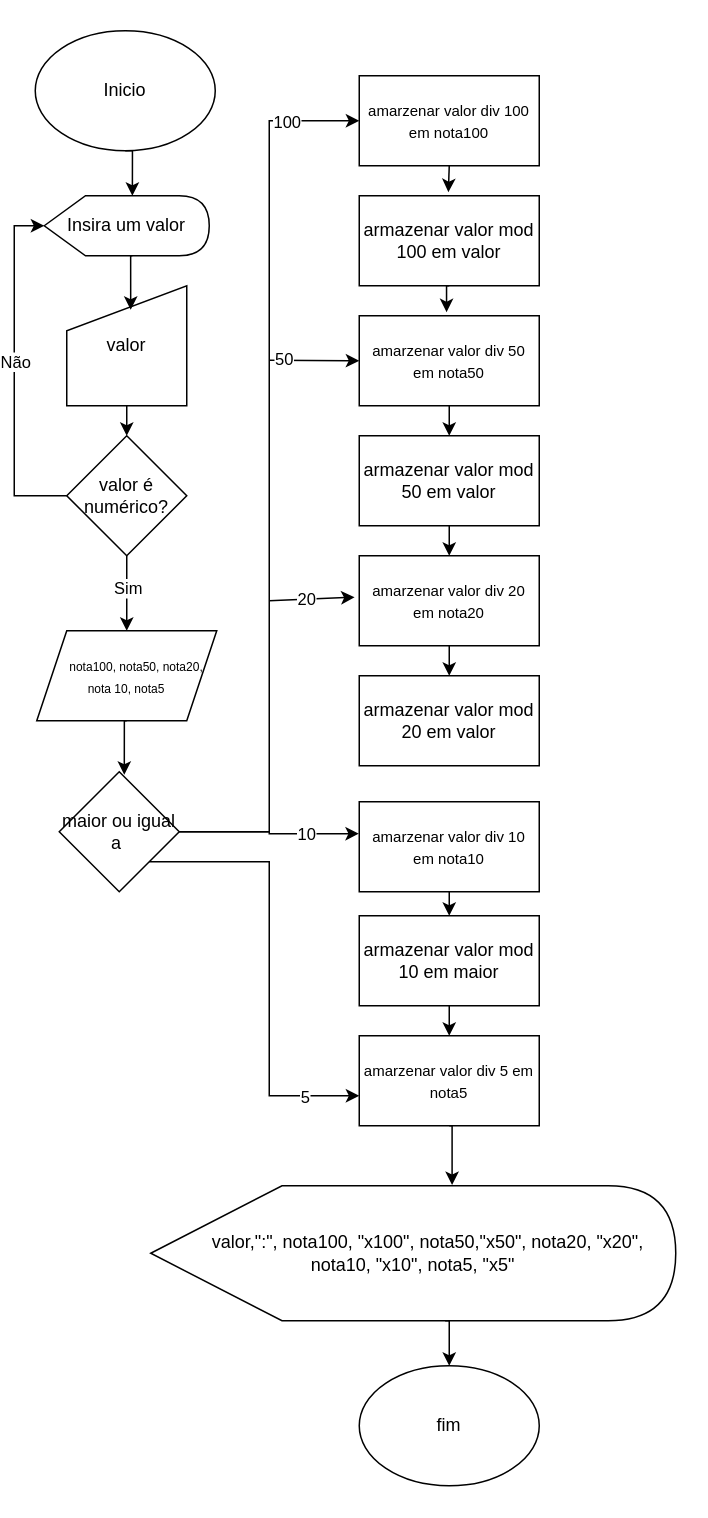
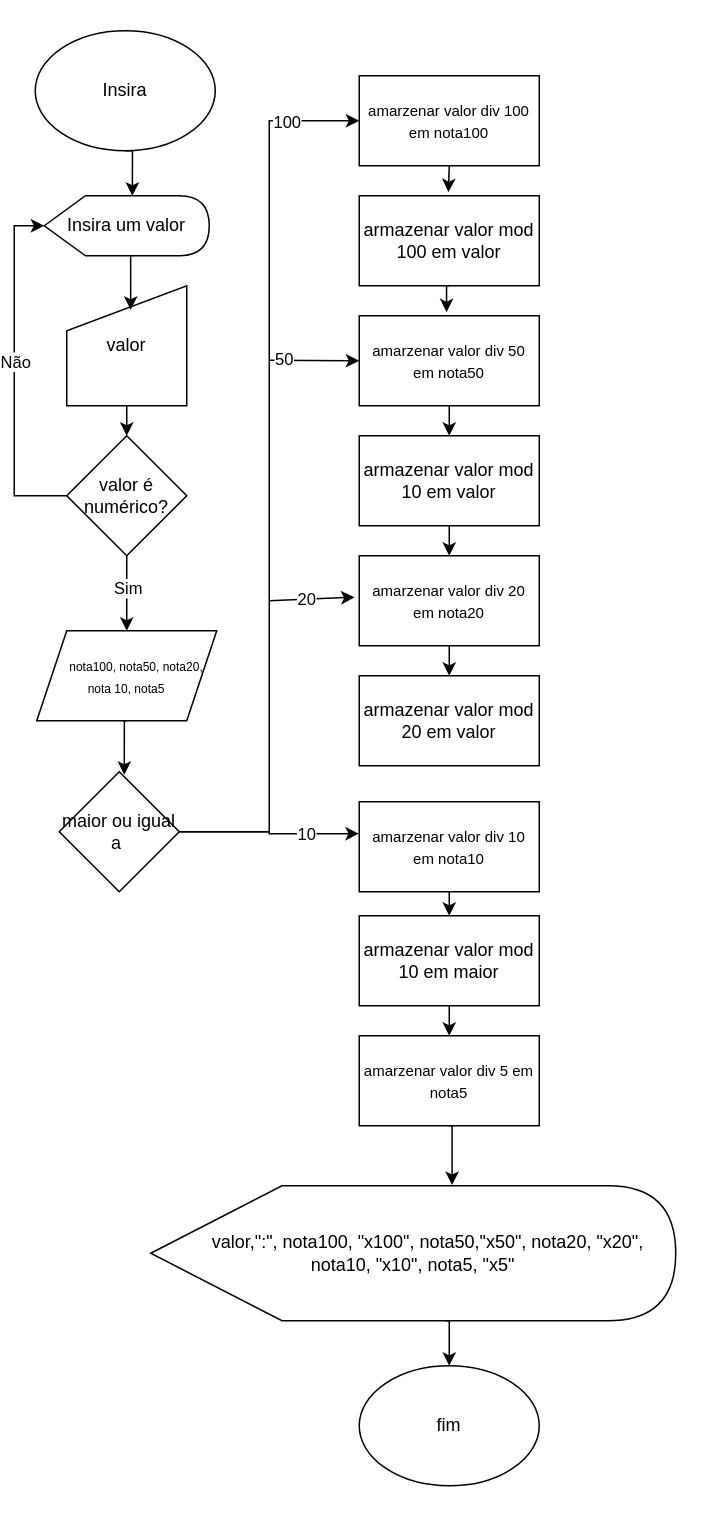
  <mxCell id="0" />
  <mxCell id="1" parent="0" />
- <mxCell id="2" value="Inicio" style="ellipse;whiteSpace=wrap;html=1;" vertex="1" parent="1"><mxGeometry x="20" y="20" width="120" height="80" as="geometry" /></mxCell>
+ <mxCell id="2" value="Insira" style="ellipse;whiteSpace=wrap;html=1;" vertex="1" parent="1"><mxGeometry x="20" y="20" width="120" height="80" as="geometry" /></mxCell>
  <mxCell id="3" value="Insira um valor" style="shape=display;whiteSpace=wrap;html=1;" vertex="1" parent="1"><mxGeometry x="26" y="130" width="110" height="40" as="geometry" /></mxCell>
  <mxCell id="4" style="edgeStyle=orthogonalEdgeStyle;rounded=0;orthogonalLoop=1;jettySize=auto;html=1;exitX=0.5;exitY=1;exitDx=0;exitDy=0;entryX=0.5;entryY=0;entryDx=0;entryDy=0;" edge="1" parent="1" source="5" target="10"><mxGeometry relative="1" as="geometry" /></mxCell>
  <mxCell id="5" value="valor" style="shape=manualInput;whiteSpace=wrap;html=1;" vertex="1" parent="1"><mxGeometry x="41" y="190" width="80" height="80" as="geometry" /></mxCell>
  <mxCell id="6" style="edgeStyle=orthogonalEdgeStyle;rounded=0;orthogonalLoop=1;jettySize=auto;html=1;exitX=0.5;exitY=1;exitDx=0;exitDy=0;entryX=0;entryY=0;entryDx=58.75;entryDy=0;entryPerimeter=0;" edge="1" parent="1" source="2" target="3"><mxGeometry relative="1" as="geometry" /></mxCell>
  <mxCell id="7" style="edgeStyle=orthogonalEdgeStyle;rounded=0;orthogonalLoop=1;jettySize=auto;html=1;exitX=0;exitY=0;exitDx=58.75;exitDy=40;exitPerimeter=0;entryX=0.533;entryY=0.2;entryDx=0;entryDy=0;entryPerimeter=0;" edge="1" parent="1" source="3" target="5"><mxGeometry relative="1" as="geometry" /></mxCell>
  <mxCell id="8" style="edgeStyle=orthogonalEdgeStyle;rounded=0;orthogonalLoop=1;jettySize=auto;html=1;exitX=0.5;exitY=1;exitDx=0;exitDy=0;entryX=0.5;entryY=0;entryDx=0;entryDy=0;" edge="1" parent="1" source="10" target="13"><mxGeometry relative="1" as="geometry"><mxPoint x="81.238" y="410" as="targetPoint" /><Array as="points"><mxPoint x="81" y="420" /></Array></mxGeometry></mxCell>
  <mxCell id="9" value="Sim" style="edgeLabel;html=1;align=center;verticalAlign=middle;resizable=0;points=[];" vertex="1" connectable="0" parent="8"><mxGeometry x="-0.144" relative="1" as="geometry"><mxPoint as="offset" /></mxGeometry></mxCell>
  <mxCell id="10" value="valor é numérico?" style="rhombus;whiteSpace=wrap;html=1;" vertex="1" parent="1"><mxGeometry x="41" y="290" width="80" height="80" as="geometry" /></mxCell>
  <mxCell id="11" style="edgeStyle=orthogonalEdgeStyle;rounded=0;orthogonalLoop=1;jettySize=auto;html=1;exitX=0;exitY=0.5;exitDx=0;exitDy=0;entryX=0;entryY=0.5;entryDx=0;entryDy=0;entryPerimeter=0;" edge="1" parent="1" source="10" target="3"><mxGeometry relative="1" as="geometry" /></mxCell>
  <mxCell id="12" value="Não" style="edgeLabel;html=1;align=center;verticalAlign=middle;resizable=0;points=[];" vertex="1" connectable="0" parent="11"><mxGeometry x="0.061" relative="1" as="geometry"><mxPoint as="offset" /></mxGeometry></mxCell>
  <mxCell id="13" value="&lt;span style=&quot;font-size: 8px;&quot;&gt;&amp;nbsp; &amp;nbsp; &amp;nbsp; nota100, nota50, nota20, nota 10, nota5&lt;/span&gt;" style="shape=parallelogram;perimeter=parallelogramPerimeter;whiteSpace=wrap;html=1;fixedSize=1;" vertex="1" parent="1"><mxGeometry x="21" y="420" width="120" height="60" as="geometry" /></mxCell>
  <mxCell id="14" style="edgeStyle=orthogonalEdgeStyle;rounded=0;orthogonalLoop=1;jettySize=auto;html=1;exitX=1;exitY=0.5;exitDx=0;exitDy=0;entryX=0;entryY=0.5;entryDx=0;entryDy=0;" edge="1" parent="1" source="16" target="18"><mxGeometry relative="1" as="geometry" /></mxCell>
  <mxCell id="15" value="100" style="edgeLabel;html=1;align=center;verticalAlign=middle;resizable=0;points=[];" vertex="1" connectable="0" parent="14"><mxGeometry x="0.836" relative="1" as="geometry"><mxPoint as="offset" /></mxGeometry></mxCell>
  <mxCell id="16" value="maior ou igual a&amp;nbsp;" style="rhombus;whiteSpace=wrap;html=1;" vertex="1" parent="1"><mxGeometry x="36" y="514" width="80" height="80" as="geometry" /></mxCell>
  <mxCell id="17" style="edgeStyle=orthogonalEdgeStyle;rounded=0;orthogonalLoop=1;jettySize=auto;html=1;exitX=0.5;exitY=1;exitDx=0;exitDy=0;entryX=0.542;entryY=0.025;entryDx=0;entryDy=0;entryPerimeter=0;" edge="1" parent="1" source="13" target="16"><mxGeometry relative="1" as="geometry" /></mxCell>
  <mxCell id="18" value="&lt;font size=&quot;1&quot;&gt;amarzenar valor div 100 em nota100&lt;/font&gt;" style="rounded=0;whiteSpace=wrap;html=1;" vertex="1" parent="1"><mxGeometry x="236" y="50" width="120" height="60" as="geometry" /></mxCell>
  <mxCell id="19" value="armazenar valor mod 100 em valor" style="rounded=0;whiteSpace=wrap;html=1;" vertex="1" parent="1"><mxGeometry x="236" y="130" width="120" height="60" as="geometry" /></mxCell>
  <mxCell id="20" style="edgeStyle=orthogonalEdgeStyle;rounded=0;orthogonalLoop=1;jettySize=auto;html=1;exitX=0.5;exitY=1;exitDx=0;exitDy=0;entryX=0.495;entryY=-0.04;entryDx=0;entryDy=0;entryPerimeter=0;" edge="1" parent="1" source="18" target="19"><mxGeometry relative="1" as="geometry" /></mxCell>
  <mxCell id="21" style="edgeStyle=orthogonalEdgeStyle;rounded=0;orthogonalLoop=1;jettySize=auto;html=1;exitX=0.5;exitY=1;exitDx=0;exitDy=0;entryX=0.5;entryY=0;entryDx=0;entryDy=0;" edge="1" parent="1" source="22" target="25"><mxGeometry relative="1" as="geometry" /></mxCell>
  <mxCell id="22" value="&lt;font size=&quot;1&quot;&gt;amarzenar valor div 50 em nota50&lt;/font&gt;" style="rounded=0;whiteSpace=wrap;html=1;" vertex="1" parent="1"><mxGeometry x="236" y="210" width="120" height="60" as="geometry" /></mxCell>
  <mxCell id="23" style="edgeStyle=orthogonalEdgeStyle;rounded=0;orthogonalLoop=1;jettySize=auto;html=1;exitX=0.5;exitY=1;exitDx=0;exitDy=0;entryX=0.485;entryY=-0.04;entryDx=0;entryDy=0;entryPerimeter=0;" edge="1" parent="1" source="19" target="22"><mxGeometry relative="1" as="geometry" /></mxCell>
  <mxCell id="24" style="edgeStyle=orthogonalEdgeStyle;rounded=0;orthogonalLoop=1;jettySize=auto;html=1;exitX=0.5;exitY=1;exitDx=0;exitDy=0;entryX=0.5;entryY=0;entryDx=0;entryDy=0;" edge="1" parent="1" source="25" target="27"><mxGeometry relative="1" as="geometry" /></mxCell>
- <mxCell id="25" value="armazenar valor mod 50 em valor" style="rounded=0;whiteSpace=wrap;html=1;" vertex="1" parent="1"><mxGeometry x="236" y="290" width="120" height="60" as="geometry" /></mxCell>
+ <mxCell id="25" value="armazenar valor mod 10 em valor" style="rounded=0;whiteSpace=wrap;html=1;" vertex="1" parent="1"><mxGeometry x="236" y="290" width="120" height="60" as="geometry" /></mxCell>
  <mxCell id="26" style="edgeStyle=orthogonalEdgeStyle;rounded=0;orthogonalLoop=1;jettySize=auto;html=1;exitX=0.5;exitY=1;exitDx=0;exitDy=0;entryX=0.5;entryY=0;entryDx=0;entryDy=0;" edge="1" parent="1" source="27" target="28"><mxGeometry relative="1" as="geometry" /></mxCell>
  <mxCell id="27" value="&lt;font size=&quot;1&quot;&gt;amarzenar valor div 20 em nota20&lt;/font&gt;" style="rounded=0;whiteSpace=wrap;html=1;" vertex="1" parent="1"><mxGeometry x="236" y="370" width="120" height="60" as="geometry" /></mxCell>
  <mxCell id="28" value="armazenar valor mod 20 em valor" style="rounded=0;whiteSpace=wrap;html=1;" vertex="1" parent="1"><mxGeometry x="236" y="450" width="120" height="60" as="geometry" /></mxCell>
  <mxCell id="29" style="edgeStyle=orthogonalEdgeStyle;rounded=0;orthogonalLoop=1;jettySize=auto;html=1;exitX=0.5;exitY=1;exitDx=0;exitDy=0;entryX=0.5;entryY=0;entryDx=0;entryDy=0;" edge="1" parent="1" source="30" target="32"><mxGeometry relative="1" as="geometry" /></mxCell>
  <mxCell id="30" value="&lt;font size=&quot;1&quot;&gt;amarzenar valor div 10 em nota10&lt;/font&gt;" style="rounded=0;whiteSpace=wrap;html=1;" vertex="1" parent="1"><mxGeometry x="236" y="534" width="120" height="60" as="geometry" /></mxCell>
  <mxCell id="31" style="edgeStyle=orthogonalEdgeStyle;rounded=0;orthogonalLoop=1;jettySize=auto;html=1;exitX=0.5;exitY=1;exitDx=0;exitDy=0;entryX=0.5;entryY=0;entryDx=0;entryDy=0;" edge="1" parent="1" source="32" target="33"><mxGeometry relative="1" as="geometry" /></mxCell>
  <mxCell id="32" value="armazenar valor mod 10 em maior" style="rounded=0;whiteSpace=wrap;html=1;" vertex="1" parent="1"><mxGeometry x="236" y="610" width="120" height="60" as="geometry" /></mxCell>
  <mxCell id="33" value="&lt;font size=&quot;1&quot;&gt;amarzenar valor div 5 em nota5&lt;/font&gt;" style="rounded=0;whiteSpace=wrap;html=1;" vertex="1" parent="1"><mxGeometry x="236" y="690" width="120" height="60" as="geometry" /></mxCell>
  <mxCell id="34" style="edgeStyle=orthogonalEdgeStyle;rounded=0;orthogonalLoop=1;jettySize=auto;html=1;exitX=0;exitY=0;exitDx=196.25;exitDy=90;exitPerimeter=0;entryX=0.5;entryY=0;entryDx=0;entryDy=0;" edge="1" parent="1" source="35" target="45"><mxGeometry relative="1" as="geometry" /></mxCell>
  <mxCell id="35" value="&amp;nbsp; &amp;nbsp; &amp;nbsp; valor,&quot;:&quot;, nota100, &quot;x100&quot;, nota50,&quot;x50&quot;, nota20, &quot;x20&quot;, nota10, &quot;x10&quot;, nota5, &quot;x5&quot;" style="shape=display;whiteSpace=wrap;html=1;" vertex="1" parent="1"><mxGeometry x="97" y="790" width="350" height="90" as="geometry" /></mxCell>
  <mxCell id="36" style="edgeStyle=orthogonalEdgeStyle;rounded=0;orthogonalLoop=1;jettySize=auto;html=1;exitX=0.5;exitY=1;exitDx=0;exitDy=0;entryX=0.574;entryY=-0.005;entryDx=0;entryDy=0;entryPerimeter=0;" edge="1" parent="1" source="33" target="35"><mxGeometry relative="1" as="geometry" /></mxCell>
  <mxCell id="37" value="" style="endArrow=classic;html=1;rounded=0;entryX=0;entryY=0.5;entryDx=0;entryDy=0;" edge="1" parent="1" target="22"><mxGeometry width="50" height="50" relative="1" as="geometry"><mxPoint x="176" y="239.71" as="sourcePoint" /><mxPoint x="226" y="239.71" as="targetPoint" /></mxGeometry></mxCell>
  <mxCell id="38" value="50" style="edgeLabel;html=1;align=center;verticalAlign=middle;resizable=0;points=[];" vertex="1" connectable="0" parent="37"><mxGeometry x="-0.686" y="1" relative="1" as="geometry"><mxPoint as="offset" /></mxGeometry></mxCell>
  <mxCell id="39" value="" style="endArrow=classic;html=1;rounded=0;entryX=-0.026;entryY=0.46;entryDx=0;entryDy=0;entryPerimeter=0;" edge="1" parent="1" target="27"><mxGeometry width="50" height="50" relative="1" as="geometry"><mxPoint x="176" y="400" as="sourcePoint" /><mxPoint x="226" y="400" as="targetPoint" /></mxGeometry></mxCell>
  <mxCell id="40" value="20" style="edgeLabel;html=1;align=center;verticalAlign=middle;resizable=0;points=[];" vertex="1" connectable="0" parent="39"><mxGeometry x="-0.106" relative="1" as="geometry"><mxPoint as="offset" /></mxGeometry></mxCell>
  <mxCell id="41" style="edgeStyle=orthogonalEdgeStyle;rounded=0;orthogonalLoop=1;jettySize=auto;html=1;exitX=1;exitY=0.5;exitDx=0;exitDy=0;entryX=-0.002;entryY=0.355;entryDx=0;entryDy=0;entryPerimeter=0;" edge="1" parent="1" source="16" target="30"><mxGeometry relative="1" as="geometry" /></mxCell>
  <mxCell id="42" value="10" style="edgeLabel;html=1;align=center;verticalAlign=middle;resizable=0;points=[];" vertex="1" connectable="0" parent="41"><mxGeometry x="0.423" relative="1" as="geometry"><mxPoint as="offset" /></mxGeometry></mxCell>
- <mxCell id="43" style="edgeStyle=orthogonalEdgeStyle;rounded=0;orthogonalLoop=1;jettySize=auto;html=1;exitX=1;exitY=1;exitDx=0;exitDy=0;entryX=0;entryY=0.667;entryDx=0;entryDy=0;entryPerimeter=0;" edge="1" parent="1" source="16" target="33"><mxGeometry relative="1" as="geometry" /></mxCell>
- <mxCell id="44" value="5" style="edgeLabel;html=1;align=center;verticalAlign=middle;resizable=0;points=[];" vertex="1" connectable="0" parent="43"><mxGeometry x="0.759" relative="1" as="geometry"><mxPoint as="offset" /></mxGeometry></mxCell>
  <mxCell id="45" value="fim" style="ellipse;whiteSpace=wrap;html=1;" vertex="1" parent="1"><mxGeometry x="236" y="910" width="120" height="80" as="geometry" /></mxCell>
